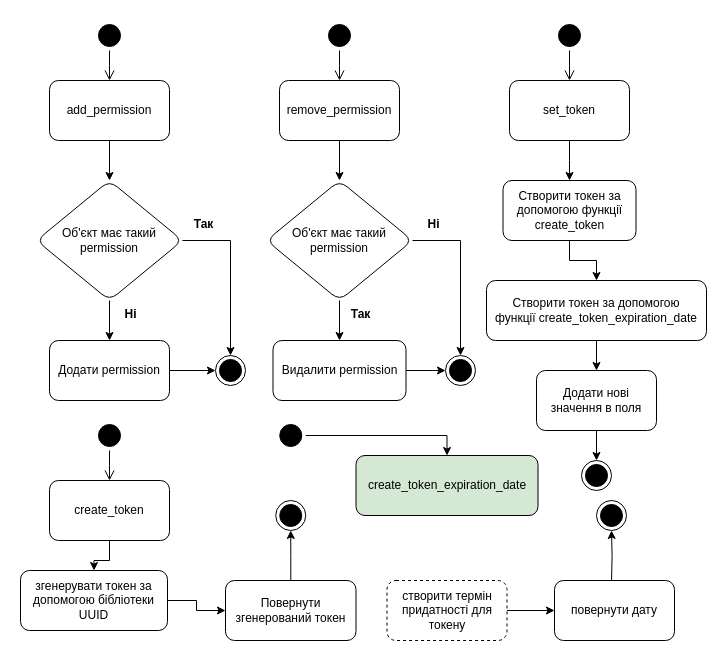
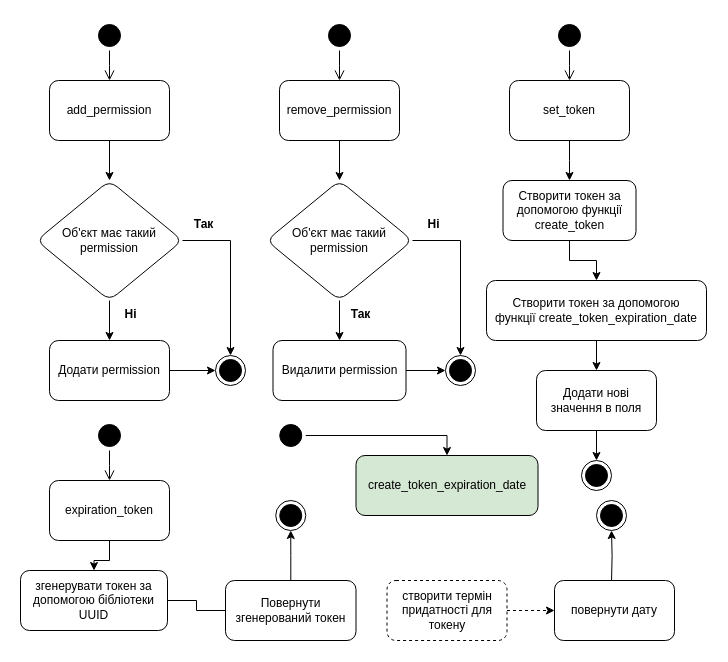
  <mxCell id="0" />
  <mxCell id="1" parent="0" />
  <mxCell id="2" value="" style="edgeStyle=orthogonalEdgeStyle;rounded=0;orthogonalLoop=1;jettySize=auto;html=1;" edge="1" parent="1" source="3" target="6"><mxGeometry relative="1" as="geometry" /></mxCell>
  <mxCell id="3" value="add_permission" style="rounded=1;whiteSpace=wrap;html=1;" vertex="1" parent="1"><mxGeometry x="49" y="80" width="120" height="60" as="geometry" /></mxCell>
  <mxCell id="4" value="" style="edgeStyle=orthogonalEdgeStyle;rounded=0;orthogonalLoop=1;jettySize=auto;html=1;" edge="1" parent="1" source="6" target="8"><mxGeometry relative="1" as="geometry" /></mxCell>
  <mxCell id="5" style="edgeStyle=orthogonalEdgeStyle;rounded=0;orthogonalLoop=1;jettySize=auto;html=1;strokeColor=#000000;" edge="1" parent="1" source="6" target="11"><mxGeometry relative="1" as="geometry" /></mxCell>
  <mxCell id="6" value="Об'єкт має такий permission" style="rhombus;whiteSpace=wrap;html=1;rounded=1;" vertex="1" parent="1"><mxGeometry x="36" y="180" width="146" height="120" as="geometry" /></mxCell>
  <mxCell id="7" value="" style="edgeStyle=orthogonalEdgeStyle;rounded=0;orthogonalLoop=1;jettySize=auto;html=1;strokeColor=#000000;" edge="1" parent="1" source="8" target="11"><mxGeometry relative="1" as="geometry" /></mxCell>
  <mxCell id="8" value="Додати permission" style="whiteSpace=wrap;html=1;rounded=1;" vertex="1" parent="1"><mxGeometry x="49" y="340" width="120" height="60" as="geometry" /></mxCell>
  <mxCell id="9" value="" style="ellipse;html=1;shape=startState;fillColor=#000000;strokeColor=#050000;" vertex="1" parent="1"><mxGeometry x="94" y="20" width="30" height="30" as="geometry" /></mxCell>
  <mxCell id="10" value="" style="edgeStyle=orthogonalEdgeStyle;html=1;verticalAlign=bottom;endArrow=open;endSize=8;strokeColor=#000000;rounded=0;exitX=0.5;exitY=1;exitDx=0;exitDy=0;" edge="1" source="9" parent="1"><mxGeometry relative="1" as="geometry"><mxPoint x="109" y="80" as="targetPoint" /><mxPoint x="115" y="50" as="sourcePoint" /></mxGeometry></mxCell>
  <mxCell id="11" value="" style="ellipse;html=1;shape=endState;fillColor=#000000;strokeColor=#000000;" vertex="1" parent="1"><mxGeometry x="215" y="355" width="30" height="30" as="geometry" /></mxCell>
  <mxCell id="12" value="Так" style="text;align=center;fontStyle=1;verticalAlign=middle;spacingLeft=3;spacingRight=3;strokeColor=none;rotatable=0;points=[[0,0.5],[1,0.5]];portConstraint=eastwest;" vertex="1" parent="1"><mxGeometry x="182" y="210" width="43" height="26" as="geometry" /></mxCell>
  <mxCell id="13" value="Ні" style="text;align=center;fontStyle=1;verticalAlign=middle;spacingLeft=3;spacingRight=3;strokeColor=none;rotatable=0;points=[[0,0.5],[1,0.5]];portConstraint=eastwest;" vertex="1" parent="1"><mxGeometry x="109" y="300" width="43" height="26" as="geometry" /></mxCell>
  <mxCell id="14" value="" style="edgeStyle=orthogonalEdgeStyle;rounded=0;orthogonalLoop=1;jettySize=auto;html=1;" edge="1" parent="1" source="15" target="18"><mxGeometry relative="1" as="geometry" /></mxCell>
  <mxCell id="15" value="remove_permission" style="rounded=1;whiteSpace=wrap;html=1;" vertex="1" parent="1"><mxGeometry x="279" y="80" width="120" height="60" as="geometry" /></mxCell>
  <mxCell id="16" value="" style="edgeStyle=orthogonalEdgeStyle;rounded=0;orthogonalLoop=1;jettySize=auto;html=1;" edge="1" parent="1" source="18" target="20"><mxGeometry relative="1" as="geometry" /></mxCell>
  <mxCell id="17" style="edgeStyle=orthogonalEdgeStyle;rounded=0;orthogonalLoop=1;jettySize=auto;html=1;strokeColor=#000000;" edge="1" parent="1" source="18" target="23"><mxGeometry relative="1" as="geometry" /></mxCell>
  <mxCell id="18" value="Об'єкт має такий permission" style="rhombus;whiteSpace=wrap;html=1;rounded=1;" vertex="1" parent="1"><mxGeometry x="266" y="180" width="146" height="120" as="geometry" /></mxCell>
  <mxCell id="19" value="" style="edgeStyle=orthogonalEdgeStyle;rounded=0;orthogonalLoop=1;jettySize=auto;html=1;strokeColor=#000000;" edge="1" parent="1" source="20" target="23"><mxGeometry relative="1" as="geometry" /></mxCell>
  <mxCell id="20" value="Видалити permission" style="whiteSpace=wrap;html=1;rounded=1;" vertex="1" parent="1"><mxGeometry x="272.5" y="340" width="133" height="60" as="geometry" /></mxCell>
  <mxCell id="21" value="" style="ellipse;html=1;shape=startState;fillColor=#000000;strokeColor=#050000;" vertex="1" parent="1"><mxGeometry x="324" y="20" width="30" height="30" as="geometry" /></mxCell>
  <mxCell id="22" value="" style="edgeStyle=orthogonalEdgeStyle;html=1;verticalAlign=bottom;endArrow=open;endSize=8;strokeColor=#000000;rounded=0;exitX=0.5;exitY=1;exitDx=0;exitDy=0;" edge="1" parent="1" source="21"><mxGeometry relative="1" as="geometry"><mxPoint x="339" y="80" as="targetPoint" /><mxPoint x="345" y="50" as="sourcePoint" /></mxGeometry></mxCell>
  <mxCell id="23" value="" style="ellipse;html=1;shape=endState;fillColor=#000000;strokeColor=#000000;" vertex="1" parent="1"><mxGeometry x="445" y="355" width="30" height="30" as="geometry" /></mxCell>
  <mxCell id="24" value="Ні" style="text;align=center;fontStyle=1;verticalAlign=middle;spacingLeft=3;spacingRight=3;strokeColor=none;rotatable=0;points=[[0,0.5],[1,0.5]];portConstraint=eastwest;" vertex="1" parent="1"><mxGeometry x="412" y="210" width="43" height="26" as="geometry" /></mxCell>
  <mxCell id="25" value="Так" style="text;align=center;fontStyle=1;verticalAlign=middle;spacingLeft=3;spacingRight=3;strokeColor=none;rotatable=0;points=[[0,0.5],[1,0.5]];portConstraint=eastwest;" vertex="1" parent="1"><mxGeometry x="339" y="300" width="43" height="26" as="geometry" /></mxCell>
  <mxCell id="26" value="" style="edgeStyle=orthogonalEdgeStyle;rounded=0;orthogonalLoop=1;jettySize=auto;html=1;" edge="1" parent="1" source="27"><mxGeometry relative="1" as="geometry"><mxPoint x="569" y="180" as="targetPoint" /></mxGeometry></mxCell>
  <mxCell id="27" value="set_token" style="rounded=1;whiteSpace=wrap;html=1;" vertex="1" parent="1"><mxGeometry x="509" y="80" width="120" height="60" as="geometry" /></mxCell>
  <mxCell id="28" value="" style="edgeStyle=orthogonalEdgeStyle;rounded=0;orthogonalLoop=1;jettySize=auto;html=1;strokeColor=#000000;" edge="1" parent="1" source="29" target="34"><mxGeometry relative="1" as="geometry" /></mxCell>
  <mxCell id="29" value="Створити токен за допомогою функції create_token" style="whiteSpace=wrap;html=1;rounded=1;" vertex="1" parent="1"><mxGeometry x="502.5" y="180" width="133" height="60" as="geometry" /></mxCell>
  <mxCell id="30" value="" style="ellipse;html=1;shape=startState;fillColor=#000000;strokeColor=#050000;" vertex="1" parent="1"><mxGeometry x="554" y="20" width="30" height="30" as="geometry" /></mxCell>
  <mxCell id="31" value="" style="edgeStyle=orthogonalEdgeStyle;html=1;verticalAlign=bottom;endArrow=open;endSize=8;strokeColor=#000000;rounded=0;exitX=0.5;exitY=1;exitDx=0;exitDy=0;" edge="1" parent="1" source="30"><mxGeometry relative="1" as="geometry"><mxPoint x="569" y="80" as="targetPoint" /><mxPoint x="575" y="50" as="sourcePoint" /></mxGeometry></mxCell>
  <mxCell id="32" value="" style="ellipse;html=1;shape=endState;fillColor=#000000;strokeColor=#000000;" vertex="1" parent="1"><mxGeometry x="581" y="460" width="30" height="30" as="geometry" /></mxCell>
  <mxCell id="33" value="" style="edgeStyle=orthogonalEdgeStyle;rounded=0;orthogonalLoop=1;jettySize=auto;html=1;strokeColor=#000000;" edge="1" parent="1" source="34" target="36"><mxGeometry relative="1" as="geometry" /></mxCell>
  <mxCell id="34" value="Створити токен за допомогою функції&lt;span style=&quot;text-align: left;&quot;&gt;&amp;nbsp;create_token_expiration_date&lt;/span&gt;" style="whiteSpace=wrap;html=1;rounded=1;" vertex="1" parent="1"><mxGeometry x="486" y="280" width="220" height="60" as="geometry" /></mxCell>
  <mxCell id="35" style="edgeStyle=orthogonalEdgeStyle;rounded=0;orthogonalLoop=1;jettySize=auto;html=1;strokeColor=#000000;" edge="1" parent="1" source="36" target="32"><mxGeometry relative="1" as="geometry" /></mxCell>
  <mxCell id="36" value="Додати нові значення в поля" style="whiteSpace=wrap;html=1;rounded=1;" vertex="1" parent="1"><mxGeometry x="536" y="370" width="120" height="60" as="geometry" /></mxCell>
  <mxCell id="37" value="" style="edgeStyle=orthogonalEdgeStyle;rounded=0;orthogonalLoop=1;jettySize=auto;html=1;strokeColor=#000000;" edge="1" parent="1" source="38" target="42"><mxGeometry relative="1" as="geometry" /></mxCell>
- <mxCell id="38" value="create_token" style="rounded=1;whiteSpace=wrap;html=1;" vertex="1" parent="1"><mxGeometry x="49" y="480" width="120" height="60" as="geometry" /></mxCell>
+ <mxCell id="38" value="expiration_token" style="rounded=1;whiteSpace=wrap;html=1;" vertex="1" parent="1"><mxGeometry x="49" y="480" width="120" height="60" as="geometry" /></mxCell>
  <mxCell id="39" value="" style="ellipse;html=1;shape=startState;fillColor=#000000;strokeColor=#050000;" vertex="1" parent="1"><mxGeometry x="94" y="420" width="30" height="30" as="geometry" /></mxCell>
  <mxCell id="40" value="" style="edgeStyle=orthogonalEdgeStyle;html=1;verticalAlign=bottom;endArrow=open;endSize=8;strokeColor=#000000;rounded=0;exitX=0.5;exitY=1;exitDx=0;exitDy=0;" edge="1" parent="1" source="39"><mxGeometry relative="1" as="geometry"><mxPoint x="109" y="480" as="targetPoint" /><mxPoint x="115" y="450" as="sourcePoint" /></mxGeometry></mxCell>
- <mxCell id="41" value="" style="edgeStyle=orthogonalEdgeStyle;rounded=0;orthogonalLoop=1;jettySize=auto;html=1;strokeColor=#000000;" edge="1" parent="1" source="42" target="44"><mxGeometry relative="1" as="geometry" /></mxCell>
+ <mxCell id="41" value="" style="edgeStyle=orthogonalEdgeStyle;rounded=0;orthogonalLoop=1;jettySize=auto;html=1;strokeColor=#000000;endArrow=none;" edge="1" parent="1" source="42" target="44"><mxGeometry relative="1" as="geometry" /></mxCell>
  <mxCell id="42" value="згенерувати токен за допомогою бібліотеки UUID" style="whiteSpace=wrap;html=1;rounded=1;" vertex="1" parent="1"><mxGeometry x="20" y="570" width="147" height="60" as="geometry" /></mxCell>
  <mxCell id="43" style="edgeStyle=orthogonalEdgeStyle;rounded=0;orthogonalLoop=1;jettySize=auto;html=1;entryX=0.5;entryY=1;entryDx=0;entryDy=0;strokeColor=#000000;" edge="1" parent="1" source="44" target="45"><mxGeometry relative="1" as="geometry" /></mxCell>
  <mxCell id="44" value="Повернути згенерований токен" style="whiteSpace=wrap;html=1;rounded=1;" vertex="1" parent="1"><mxGeometry x="225" y="580" width="130.5" height="60" as="geometry" /></mxCell>
  <mxCell id="45" value="" style="ellipse;html=1;shape=endState;fillColor=#000000;strokeColor=#000000;" vertex="1" parent="1"><mxGeometry x="275.25" y="500" width="30" height="30" as="geometry" /></mxCell>
  <mxCell id="46" value="&lt;span style=&quot;text-align: left;&quot;&gt;create_token_expiration_date&lt;/span&gt;" style="rounded=1;whiteSpace=wrap;html=1;fillColor=#d5e8d4;" vertex="1" parent="1"><mxGeometry x="355.5" y="455" width="182" height="60" as="geometry" /></mxCell>
  <mxCell id="47" style="edgeStyle=orthogonalEdgeStyle;rounded=0;orthogonalLoop=1;jettySize=auto;html=1;entryX=0.5;entryY=0;entryDx=0;entryDy=0;strokeColor=#000000;" edge="1" parent="1" source="48" target="46"><mxGeometry relative="1" as="geometry" /></mxCell>
  <mxCell id="48" value="" style="ellipse;html=1;shape=startState;fillColor=#000000;strokeColor=#050000;" vertex="1" parent="1"><mxGeometry x="275.25" y="420" width="30" height="30" as="geometry" /></mxCell>
- <mxCell id="49" value="" style="edgeStyle=orthogonalEdgeStyle;rounded=0;orthogonalLoop=1;jettySize=auto;html=1;strokeColor=#000000;" edge="1" parent="1" source="50" target="51"><mxGeometry relative="1" as="geometry" /></mxCell>
+ <mxCell id="49" value="" style="edgeStyle=orthogonalEdgeStyle;rounded=0;orthogonalLoop=1;jettySize=auto;html=1;strokeColor=#000000;dashed=1;" edge="1" parent="1" source="50" target="51"><mxGeometry relative="1" as="geometry" /></mxCell>
  <mxCell id="50" value="створити&amp;nbsp;термін придатності для токену" style="whiteSpace=wrap;html=1;rounded=1;dashed=1;" vertex="1" parent="1"><mxGeometry x="386.5" y="580" width="120" height="60" as="geometry" /></mxCell>
  <mxCell id="51" value="повернути дату" style="whiteSpace=wrap;html=1;rounded=1;" vertex="1" parent="1"><mxGeometry x="554" y="580" width="120" height="60" as="geometry" /></mxCell>
  <mxCell id="52" style="edgeStyle=orthogonalEdgeStyle;rounded=0;orthogonalLoop=1;jettySize=auto;html=1;entryX=0.5;entryY=1;entryDx=0;entryDy=0;strokeColor=#000000;" edge="1" parent="1" target="53"><mxGeometry relative="1" as="geometry"><mxPoint x="611.05" y="580" as="sourcePoint" /></mxGeometry></mxCell>
  <mxCell id="53" value="" style="ellipse;html=1;shape=endState;fillColor=#000000;strokeColor=#000000;" vertex="1" parent="1"><mxGeometry x="596" y="500" width="30" height="30" as="geometry" /></mxCell>
